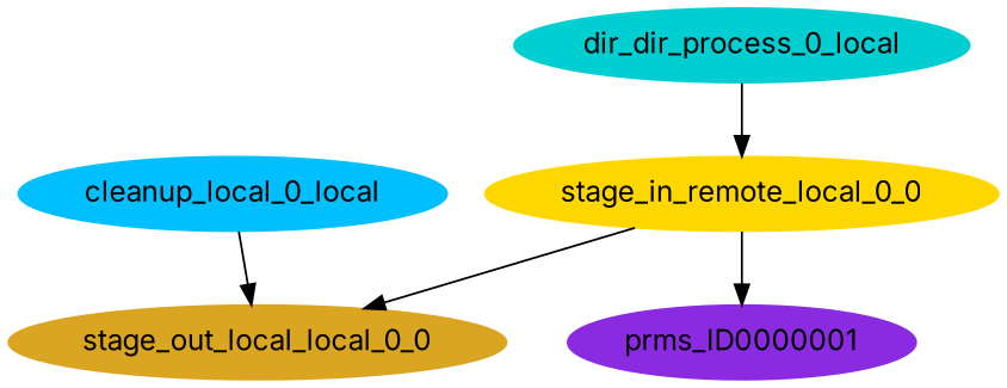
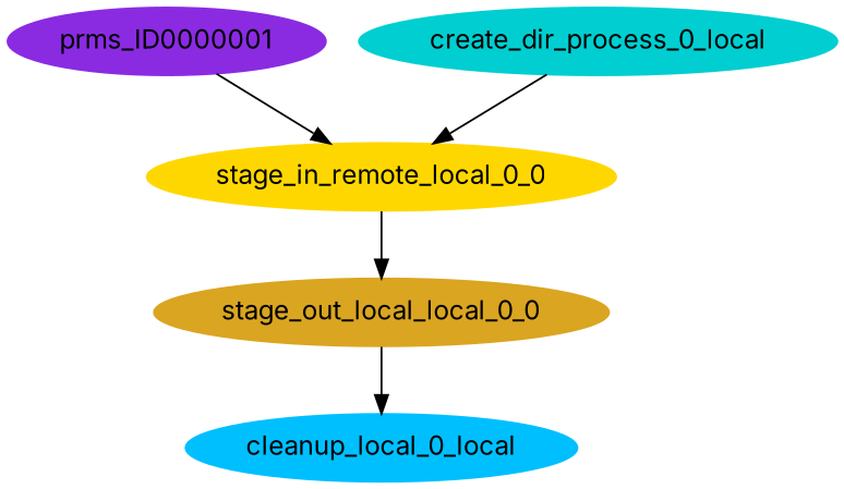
  digraph {
    fontname=Inter
    node [fontname=Inter shape=ellipse style=filled]
    edge [arrowhead=normal arrowsize=1.0 fontname=Inter]
    n1 [color=deepskyblue label=cleanup_local_0_local]
    n2 [color=gold label=stage_in_remote_local_0_0]
    n3 [color=blueviolet label=prms_ID0000001]
    n4 [color=goldenrod label=stage_out_local_local_0_0]
-   n5 [color=darkturquoise label=dir_dir_process_0_local]
-   n2 -> n3
+   n5 [color=darkturquoise label=create_dir_process_0_local]
+   n3 -> n2
    n2 -> n4
-   n1 -> n4
+   n4 -> n1
    n5 -> n2
  }
